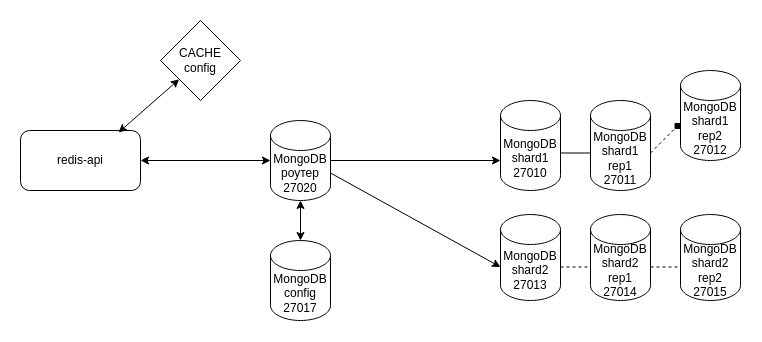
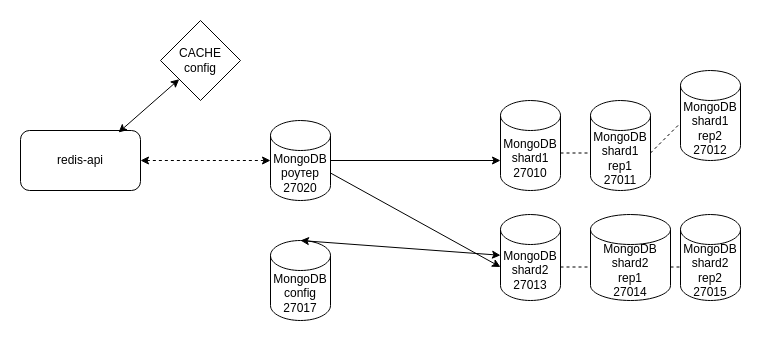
  <mxCell id="0" />
  <mxCell id="1" parent="0" />
  <mxCell id="2" value="MongoDB&lt;div&gt;sha&lt;span style=&quot;background-color: initial;&quot;&gt;rd1&lt;/span&gt;&lt;/div&gt;&lt;div&gt;&lt;span style=&quot;background-color: initial;&quot;&gt;27010&lt;/span&gt;&lt;/div&gt;" style="shape=cylinder3;whiteSpace=wrap;html=1;boundedLbl=1;backgroundOutline=1;size=15;" vertex="1" parent="1"><mxGeometry x="500" y="100" width="60" height="90" as="geometry" /></mxCell>
  <mxCell id="3" value="redis-api" style="rounded=1;whiteSpace=wrap;html=1;" vertex="1" parent="1"><mxGeometry x="20" y="130" width="120" height="60" as="geometry" /></mxCell>
  <mxCell id="4" value="MongoDB&lt;div&gt;роутер&lt;/div&gt;&lt;div&gt;27020&lt;/div&gt;" style="shape=cylinder3;whiteSpace=wrap;html=1;boundedLbl=1;backgroundOutline=1;size=15;" vertex="1" parent="1"><mxGeometry x="270" y="120" width="60" height="80" as="geometry" /></mxCell>
  <mxCell id="5" value="MongoDB&lt;div&gt;config&lt;/div&gt;&lt;div&gt;27017&lt;/div&gt;" style="shape=cylinder3;whiteSpace=wrap;html=1;boundedLbl=1;backgroundOutline=1;size=15;" vertex="1" parent="1"><mxGeometry x="270" y="240" width="60" height="80" as="geometry" /></mxCell>
  <mxCell id="6" value="MongoDB&lt;div&gt;sha&lt;span style=&quot;background-color: initial;&quot;&gt;rd2&lt;/span&gt;&lt;/div&gt;&lt;div&gt;&lt;span style=&quot;background-color: initial;&quot;&gt;27013&lt;/span&gt;&lt;/div&gt;" style="shape=cylinder3;whiteSpace=wrap;html=1;boundedLbl=1;backgroundOutline=1;size=15;" vertex="1" parent="1"><mxGeometry x="500" y="214" width="60" height="86" as="geometry" /></mxCell>
  <mxCell id="7" value="" style="endArrow=classic;html=1;rounded=0;exitX=1;exitY=0.5;exitDx=0;exitDy=0;exitPerimeter=0;" edge="1" parent="1" source="4"><mxGeometry width="50" height="50" relative="1" as="geometry"><mxPoint x="750" y="470" as="sourcePoint" /><mxPoint x="500" y="160" as="targetPoint" /></mxGeometry></mxCell>
  <mxCell id="8" value="" style="endArrow=classic;html=1;rounded=0;exitX=1;exitY=0;exitDx=0;exitDy=52.5;exitPerimeter=0;entryX=0;entryY=0;entryDx=0;entryDy=52.5;entryPerimeter=0;" edge="1" parent="1" source="4" target="6"><mxGeometry width="50" height="50" relative="1" as="geometry"><mxPoint x="340" y="170" as="sourcePoint" /><mxPoint x="510" y="160" as="targetPoint" /></mxGeometry></mxCell>
- <mxCell id="9" value="" style="endArrow=classic;startArrow=classic;html=1;rounded=0;entryX=0.5;entryY=1;entryDx=0;entryDy=0;entryPerimeter=0;exitX=0.5;exitY=0;exitDx=0;exitDy=0;exitPerimeter=0;" edge="1" parent="1" source="5" target="4"><mxGeometry width="50" height="50" relative="1" as="geometry"><mxPoint x="750" y="470" as="sourcePoint" /><mxPoint x="800" y="420" as="targetPoint" /></mxGeometry></mxCell>
+ <mxCell id="9" value="" style="endArrow=classic;startArrow=classic;html=1;rounded=0;exitX=0.5;exitY=0;exitDx=0;exitDy=0;exitPerimeter=0;" edge="1" parent="1" source="5" target="6"><mxGeometry width="50" height="50" relative="1" as="geometry"><mxPoint x="750" y="470" as="sourcePoint" /><mxPoint x="800" y="420" as="targetPoint" /></mxGeometry></mxCell>
  <mxCell id="10" value="MongoDB&lt;div&gt;sha&lt;span style=&quot;background-color: initial;&quot;&gt;rd1&lt;/span&gt;&lt;/div&gt;&lt;div&gt;&lt;span style=&quot;background-color: initial;&quot;&gt;rep1&lt;/span&gt;&lt;/div&gt;&lt;div&gt;&lt;span style=&quot;background-color: initial;&quot;&gt;27011&lt;/span&gt;&lt;/div&gt;" style="shape=cylinder3;whiteSpace=wrap;html=1;boundedLbl=1;backgroundOutline=1;size=15;" vertex="1" parent="1"><mxGeometry x="590" y="100" width="60" height="90" as="geometry" /></mxCell>
  <mxCell id="11" value="MongoDB&lt;div&gt;sha&lt;span style=&quot;background-color: initial;&quot;&gt;rd1&lt;/span&gt;&lt;/div&gt;&lt;div&gt;&lt;span style=&quot;background-color: initial;&quot;&gt;rep2&lt;/span&gt;&lt;/div&gt;&lt;div&gt;&lt;span style=&quot;background-color: initial;&quot;&gt;27012&lt;/span&gt;&lt;/div&gt;" style="shape=cylinder3;whiteSpace=wrap;html=1;boundedLbl=1;backgroundOutline=1;size=15;" vertex="1" parent="1"><mxGeometry x="680" y="70" width="60" height="90" as="geometry" /></mxCell>
- <mxCell id="12" value="MongoDB&lt;div&gt;sha&lt;span style=&quot;background-color: initial;&quot;&gt;rd2&lt;/span&gt;&lt;/div&gt;&lt;div&gt;&lt;span style=&quot;background-color: initial;&quot;&gt;rep1&lt;/span&gt;&lt;/div&gt;&lt;div&gt;&lt;span style=&quot;background-color: initial;&quot;&gt;27014&lt;/span&gt;&lt;/div&gt;" style="shape=cylinder3;whiteSpace=wrap;html=1;boundedLbl=1;backgroundOutline=1;size=15;" vertex="1" parent="1"><mxGeometry x="590" y="214" width="60" height="86" as="geometry" /></mxCell>
+ <mxCell id="12" value="MongoDB&lt;div&gt;sha&lt;span style=&quot;background-color: initial;&quot;&gt;rd2&lt;/span&gt;&lt;/div&gt;&lt;div&gt;&lt;span style=&quot;background-color: initial;&quot;&gt;rep1&lt;/span&gt;&lt;/div&gt;&lt;div&gt;&lt;span style=&quot;background-color: initial;&quot;&gt;27014&lt;/span&gt;&lt;/div&gt;" style="shape=cylinder3;whiteSpace=wrap;html=1;boundedLbl=1;backgroundOutline=1;size=15;" vertex="1" parent="1"><mxGeometry x="590" y="214" width="80" height="86" as="geometry" /></mxCell>
  <mxCell id="13" value="MongoDB&lt;div&gt;sha&lt;span style=&quot;background-color: initial;&quot;&gt;rd2&lt;/span&gt;&lt;/div&gt;&lt;div&gt;&lt;span style=&quot;background-color: initial;&quot;&gt;rep2&lt;/span&gt;&lt;/div&gt;&lt;div&gt;&lt;span style=&quot;background-color: initial;&quot;&gt;27015&lt;/span&gt;&lt;/div&gt;" style="shape=cylinder3;whiteSpace=wrap;html=1;boundedLbl=1;backgroundOutline=1;size=15;" vertex="1" parent="1"><mxGeometry x="680" y="214" width="60" height="86" as="geometry" /></mxCell>
- <mxCell id="14" value="" style="endArrow=none;dashed=0;html=1;rounded=0;exitX=1;exitY=0;exitDx=0;exitDy=52.5;exitPerimeter=0;entryX=0;entryY=0;entryDx=0;entryDy=52.5;entryPerimeter=0;" edge="1" parent="1" source="2" target="10"><mxGeometry width="50" height="50" relative="1" as="geometry"><mxPoint x="430" y="350" as="sourcePoint" /><mxPoint x="480" y="300" as="targetPoint" /></mxGeometry></mxCell>
- <mxCell id="15" value="" style="endArrow=diamond;dashed=1;html=1;rounded=0;exitX=1;exitY=0;exitDx=0;exitDy=52.5;exitPerimeter=0;entryX=0;entryY=0;entryDx=0;entryDy=52.5;entryPerimeter=0;" edge="1" parent="1" source="10" target="11"><mxGeometry width="50" height="50" relative="1" as="geometry"><mxPoint x="580" y="183" as="sourcePoint" /><mxPoint x="610" y="183" as="targetPoint" /></mxGeometry></mxCell>
+ <mxCell id="14" value="" style="endArrow=none;dashed=1;html=1;rounded=0;exitX=1;exitY=0;exitDx=0;exitDy=52.5;exitPerimeter=0;entryX=0;entryY=0;entryDx=0;entryDy=52.5;entryPerimeter=0;" edge="1" parent="1" source="2" target="10"><mxGeometry width="50" height="50" relative="1" as="geometry"><mxPoint x="430" y="350" as="sourcePoint" /><mxPoint x="480" y="300" as="targetPoint" /></mxGeometry></mxCell>
+ <mxCell id="15" value="" style="endArrow=none;dashed=1;html=1;rounded=0;exitX=1;exitY=0;exitDx=0;exitDy=52.5;exitPerimeter=0;entryX=0;entryY=0;entryDx=0;entryDy=52.5;entryPerimeter=0;" edge="1" parent="1" source="10" target="11"><mxGeometry width="50" height="50" relative="1" as="geometry"><mxPoint x="580" y="183" as="sourcePoint" /><mxPoint x="610" y="183" as="targetPoint" /></mxGeometry></mxCell>
  <mxCell id="16" value="" style="endArrow=none;dashed=1;html=1;rounded=0;exitX=1;exitY=0;exitDx=0;exitDy=52.5;exitPerimeter=0;entryX=0;entryY=0;entryDx=0;entryDy=52.5;entryPerimeter=0;" edge="1" parent="1" source="6" target="12"><mxGeometry width="50" height="50" relative="1" as="geometry"><mxPoint x="590" y="193" as="sourcePoint" /><mxPoint x="620" y="193" as="targetPoint" /></mxGeometry></mxCell>
  <mxCell id="17" value="" style="endArrow=none;dashed=1;html=1;rounded=0;exitX=1;exitY=0;exitDx=0;exitDy=52.5;exitPerimeter=0;entryX=0;entryY=0;entryDx=0;entryDy=52.5;entryPerimeter=0;" edge="1" parent="1" source="12" target="13"><mxGeometry width="50" height="50" relative="1" as="geometry"><mxPoint x="600" y="203" as="sourcePoint" /><mxPoint x="630" y="203" as="targetPoint" /></mxGeometry></mxCell>
  <mxCell id="18" value="CACHE&lt;div&gt;config&lt;/div&gt;" style="rhombus;whiteSpace=wrap;html=1;" vertex="1" parent="1"><mxGeometry x="160" y="20" width="80" height="80" as="geometry" /></mxCell>
  <mxCell id="19" value="" style="endArrow=classic;startArrow=classic;html=1;rounded=0;exitX=0.817;exitY=0.033;exitDx=0;exitDy=0;exitPerimeter=0;" edge="1" parent="1" source="3" target="18"><mxGeometry width="50" height="50" relative="1" as="geometry"><mxPoint x="430" y="470" as="sourcePoint" /><mxPoint x="480" y="420" as="targetPoint" /></mxGeometry></mxCell>
- <mxCell id="20" value="" style="endArrow=classic;startArrow=classic;html=1;rounded=0;entryX=0;entryY=0.5;entryDx=0;entryDy=0;entryPerimeter=0;exitX=1;exitY=0.5;exitDx=0;exitDy=0;" edge="1" parent="1" source="3" target="4"><mxGeometry width="50" height="50" relative="1" as="geometry"><mxPoint x="430" y="470" as="sourcePoint" /><mxPoint x="480" y="420" as="targetPoint" /></mxGeometry></mxCell>
+ <mxCell id="20" value="" style="endArrow=classic;startArrow=classic;html=1;rounded=0;entryX=0;entryY=0.5;entryDx=0;entryDy=0;entryPerimeter=0;exitX=1;exitY=0.5;exitDx=0;exitDy=0;dashed=1;" edge="1" parent="1" source="3" target="4"><mxGeometry width="50" height="50" relative="1" as="geometry"><mxPoint x="430" y="470" as="sourcePoint" /><mxPoint x="480" y="420" as="targetPoint" /></mxGeometry></mxCell>
